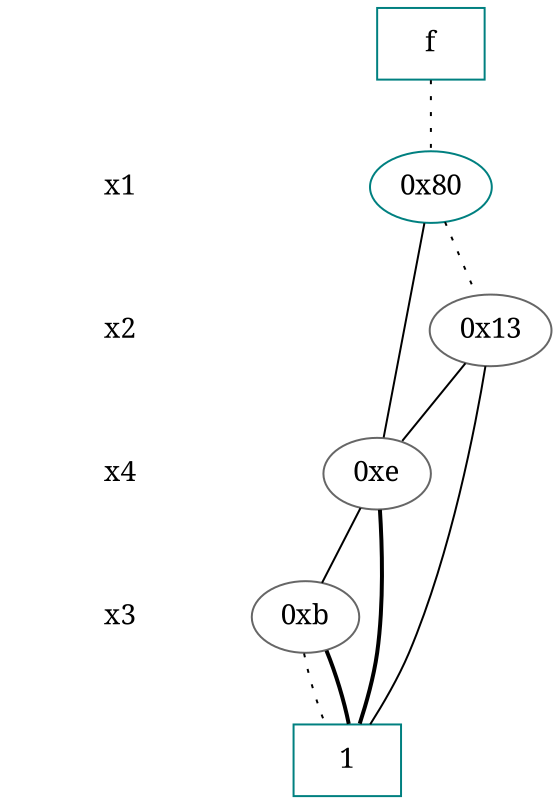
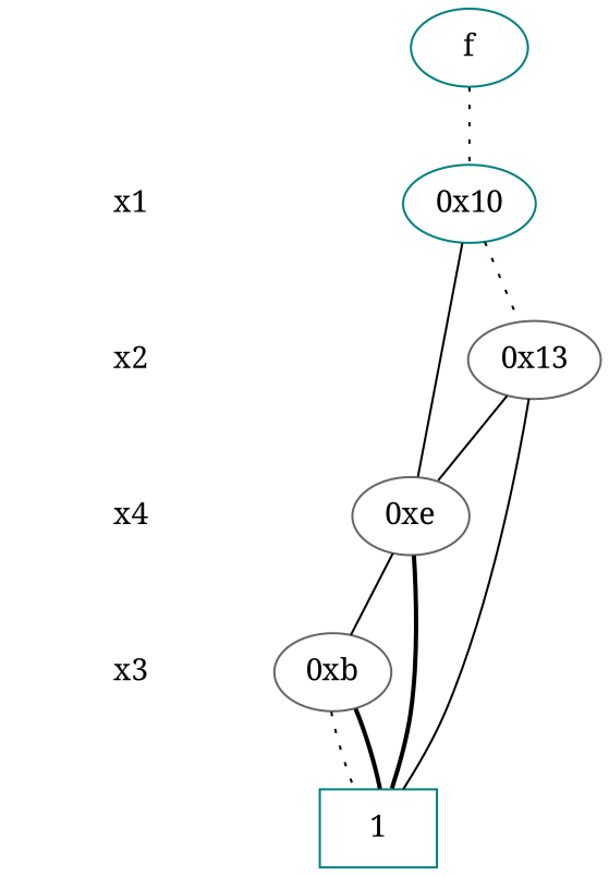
  digraph {
    fontname="Noto Serif"
    node [fontname="Noto Serif" shape=plaintext color=teal]
    edge [dir=none fontname="Noto Serif" style=invis]
    "CONST NODES" [style=invis color=""]
    " x1 "
    " x2 " [color=deeppink]
    " x4 " [color=gray40]
    " x3 "
-   "  f  " [shape=box]
-   "0x10" [label="0x80" shape=""]
+   "  f  " [shape=ellipse]
+   "0x10" [shape=""]
    "0x13" [color=gray40 shape=""]
    "0xe" [color=gray40 shape=""]
    "0xb" [color=gray40 shape=""]
    n11 [label=1 shape=box]
    subgraph sub_1 {
      "CONST NODES"
      " x1 "
      " x2 "
      " x4 "
      " x3 "
    }
    subgraph sub_2 {
      rank=same
      "  f  "
    }
    subgraph sub_3 {
      rank=same
      " x1 "
      "0x10"
    }
    subgraph sub_4 {
      rank=same
      " x2 "
      "0x13"
    }
    subgraph sub_5 {
      rank=same
      " x4 "
      "0xe"
    }
    subgraph sub_6 {
      rank=same
      " x3 "
      "0xb"
    }
    subgraph sub_7 {
      rank=same
      "CONST NODES"
      subgraph sub_8 {
        rank=same
        n11
      }
    }
    " x1 " -> " x2 "
    " x2 " -> " x4 "
    " x4 " -> " x3 "
    " x3 " -> "CONST NODES"
    "  f  " -> "0x10" [style=dotted]
    "0x10" -> "0x13" [style=dotted]
    "0x10" -> "0xe" [style=solid]
    "0x13" -> "0xe" [style=solid]
    "0x13" -> n11 [style=solid]
    "0xe" -> "0xb" [style=solid]
    "0xe" -> n11 [style=bold]
    "0xb" -> n11 [style=dotted]
    "0xb" -> n11 [style=bold]
  }
